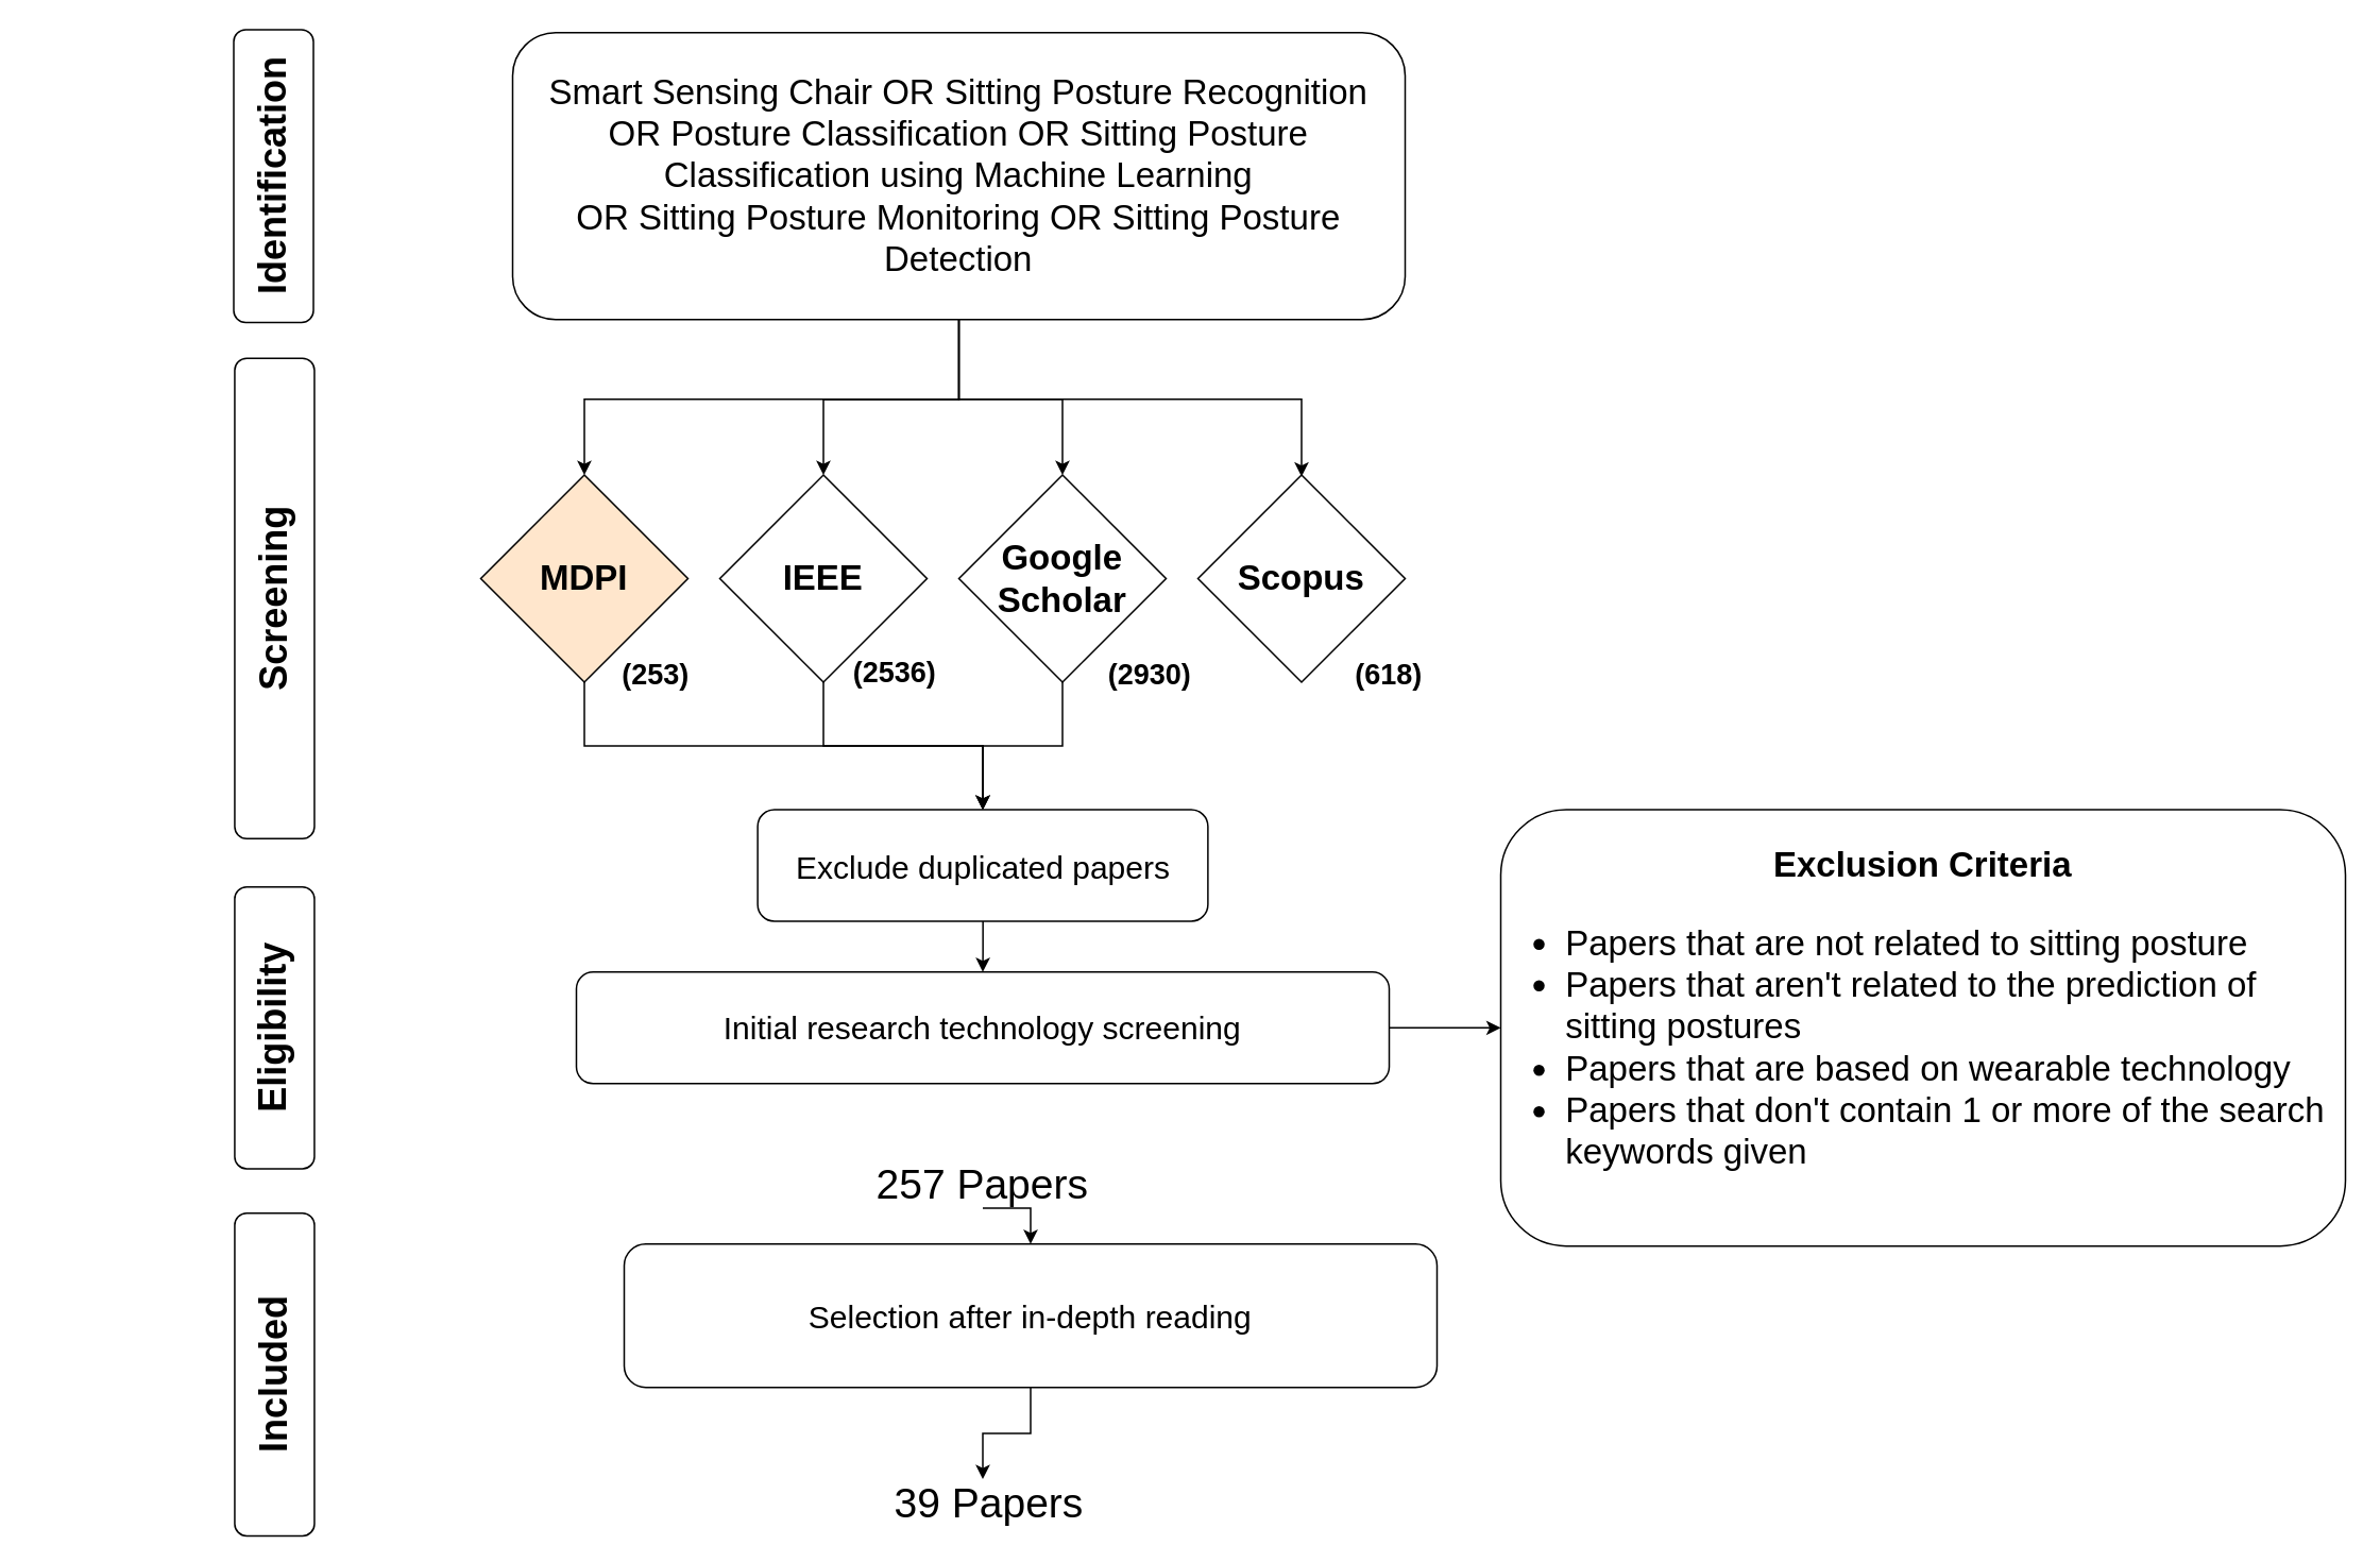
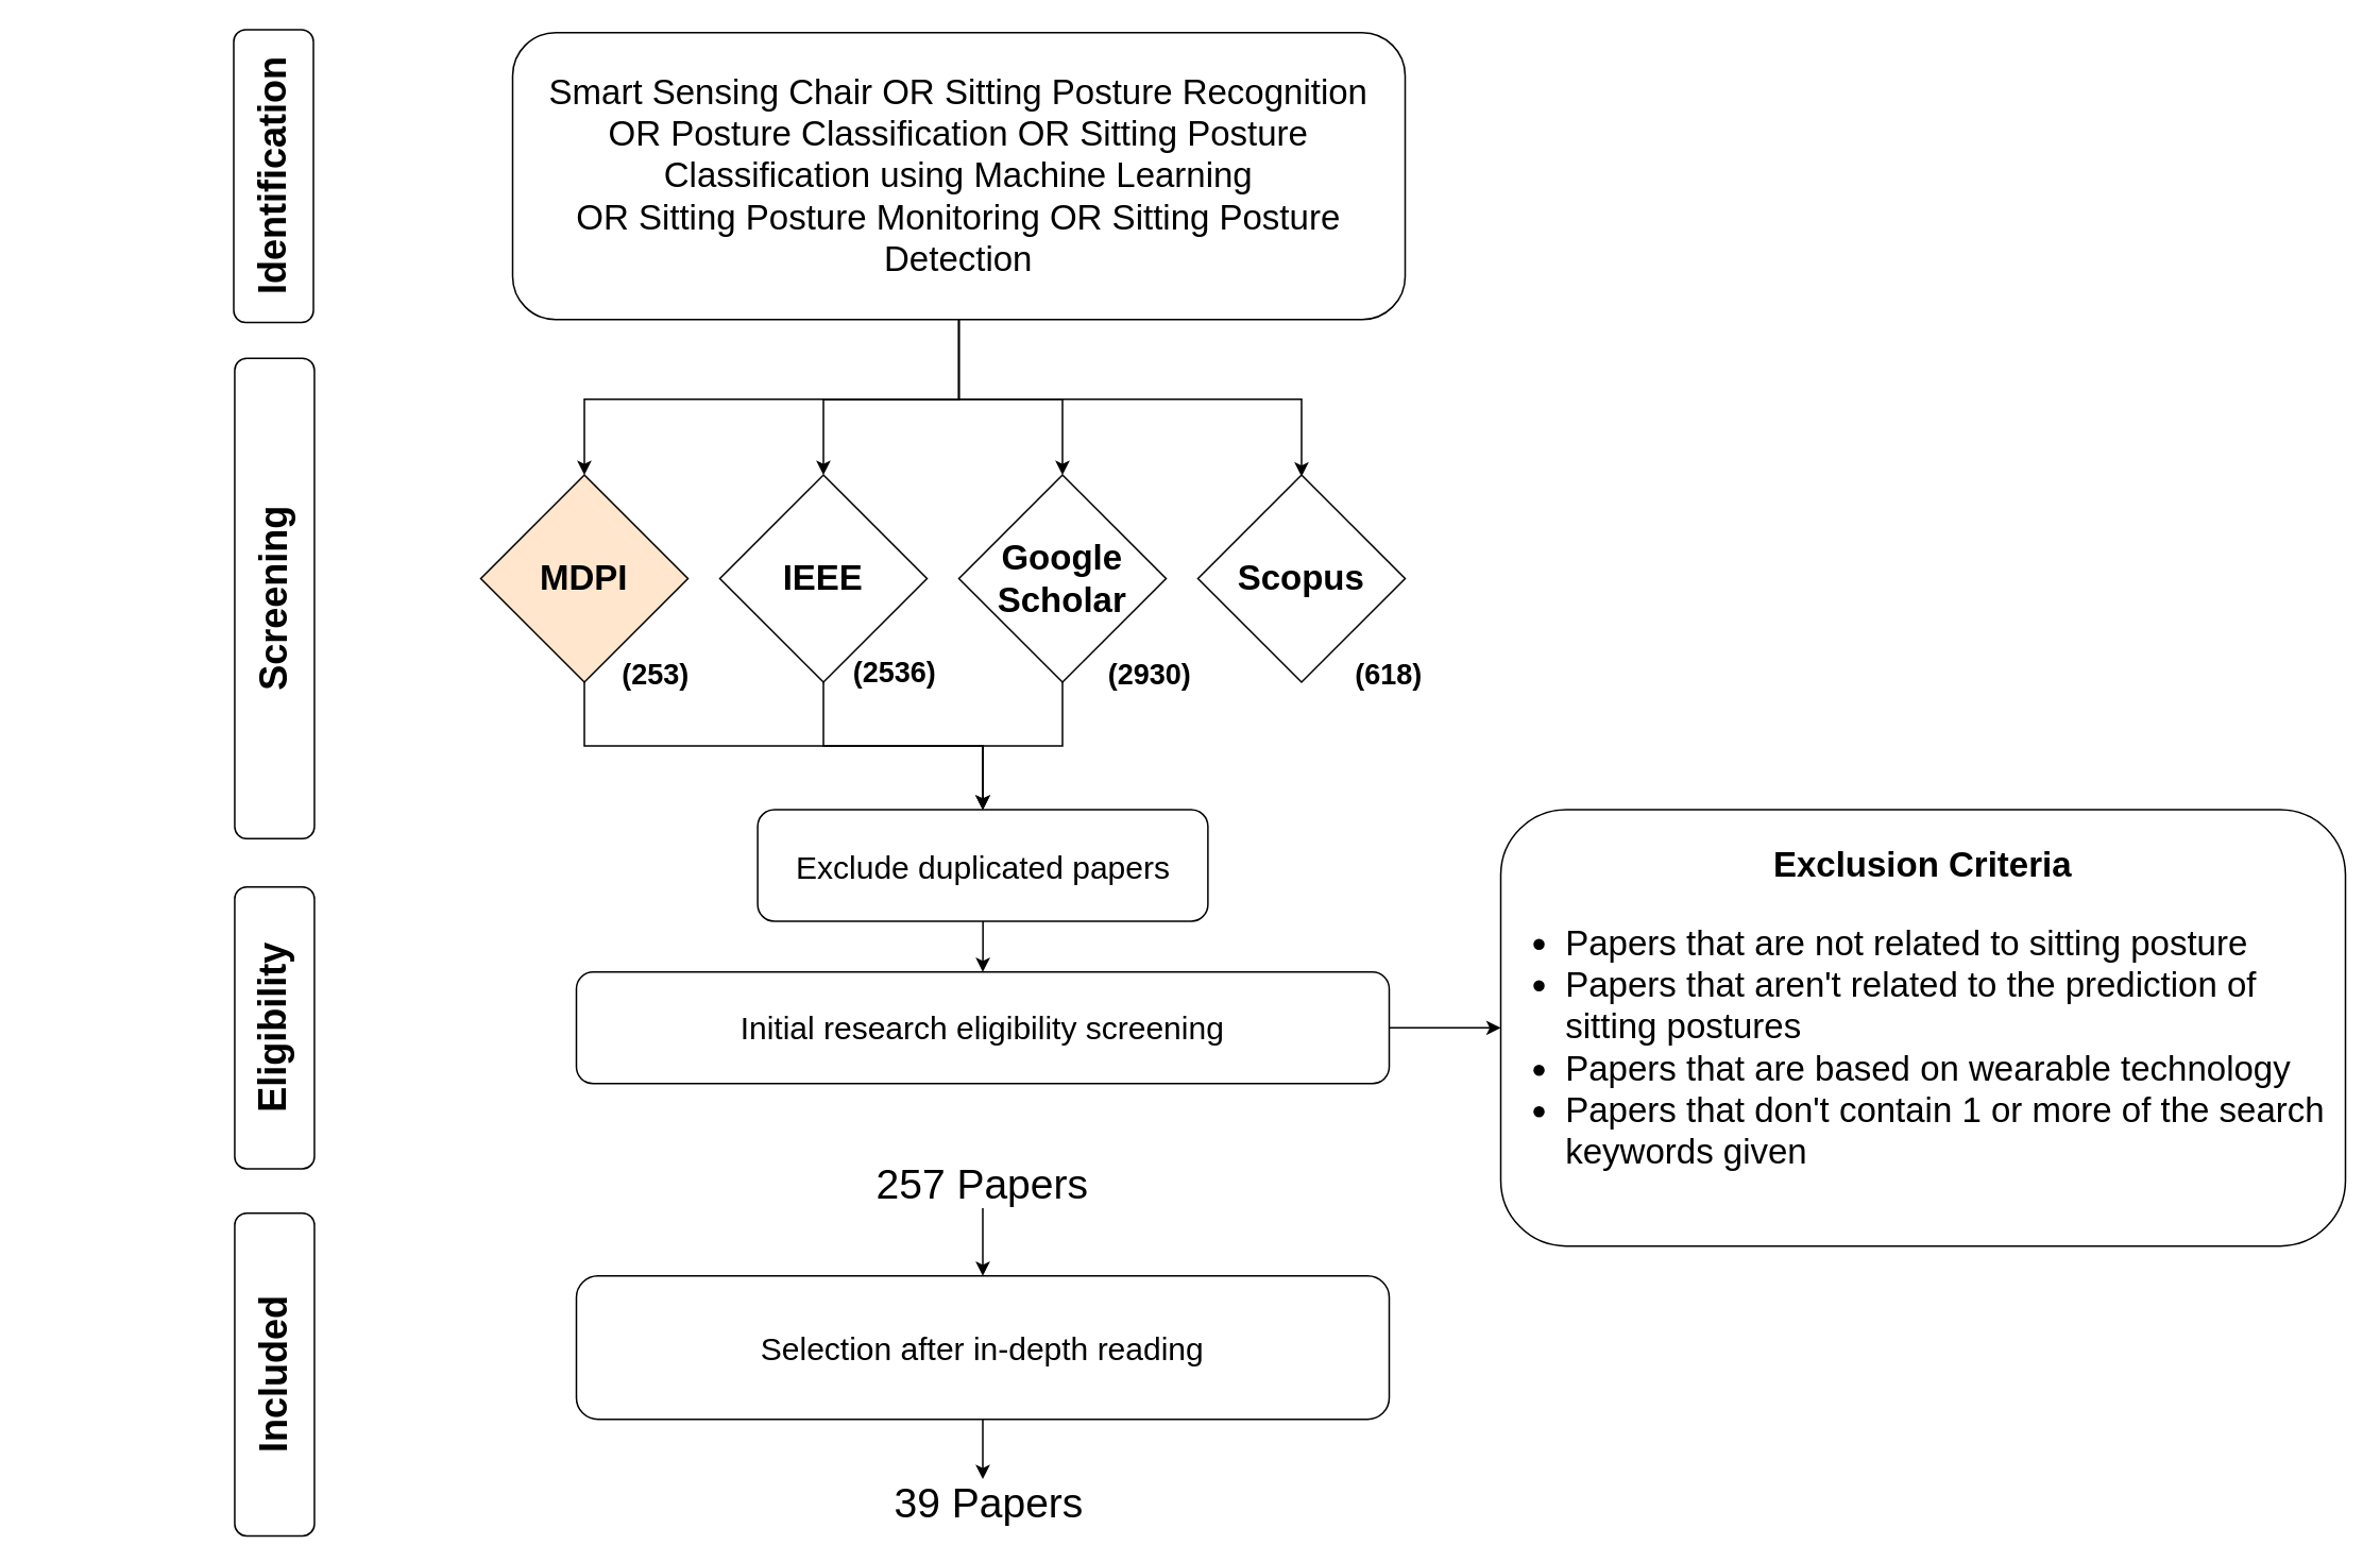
  <mxCell id="0" />
  <mxCell id="1" parent="0" />
  <mxCell id="2" value="&lt;font style=&quot;font-size: 24px;&quot;&gt;Identification&lt;/font&gt;" style="rounded=1;whiteSpace=wrap;html=1;rotation=-90;fontStyle=1" parent="1" vertex="1"><mxGeometry x="79.13" y="85" width="183.75" height="50" as="geometry" /></mxCell>
  <mxCell id="3" value="&lt;font style=&quot;font-size: 24px;&quot;&gt;Screening&lt;br&gt;&lt;/font&gt;" style="rounded=1;whiteSpace=wrap;html=1;rotation=-90;fontStyle=1" parent="1" vertex="1"><mxGeometry x="20.94" y="350" width="301.37" height="50" as="geometry" /></mxCell>
  <mxCell id="4" value="&lt;font style=&quot;font-size: 24px;&quot;&gt;Included&lt;br&gt;&lt;/font&gt;" style="rounded=1;whiteSpace=wrap;html=1;rotation=-90;fontStyle=1" parent="1" vertex="1"><mxGeometry x="70.38" y="836.88" width="202.5" height="50" as="geometry" /></mxCell>
  <mxCell id="5" style="edgeStyle=orthogonalEdgeStyle;rounded=0;orthogonalLoop=1;jettySize=auto;html=1;entryX=0.5;entryY=0;entryDx=0;entryDy=0;" parent="1" source="8" target="10" edge="1"><mxGeometry relative="1" as="geometry"><Array as="points"><mxPoint x="601" y="250" /><mxPoint x="366" y="250" /></Array></mxGeometry></mxCell>
  <mxCell id="6" style="edgeStyle=orthogonalEdgeStyle;rounded=0;orthogonalLoop=1;jettySize=auto;html=1;exitX=0.5;exitY=1;exitDx=0;exitDy=0;entryX=0.5;entryY=0;entryDx=0;entryDy=0;" parent="1" source="8" target="12" edge="1"><mxGeometry relative="1" as="geometry"><Array as="points"><mxPoint x="601" y="250" /><mxPoint x="516" y="250" /></Array></mxGeometry></mxCell>
  <mxCell id="7" style="edgeStyle=orthogonalEdgeStyle;rounded=0;orthogonalLoop=1;jettySize=auto;html=1;entryX=0.5;entryY=0;entryDx=0;entryDy=0;" edge="1" parent="1"><mxGeometry relative="1" as="geometry"><mxPoint x="521" y="250" as="sourcePoint" /><mxPoint x="816" y="298.5" as="targetPoint" /><Array as="points"><mxPoint x="516" y="250" /><mxPoint x="816" y="250" /></Array></mxGeometry></mxCell>
  <mxCell id="8" value="&lt;div style=&quot;font-size: 22px;&quot;&gt;&lt;font style=&quot;font-size: 22px;&quot;&gt;Smart Sensing Chair&lt;span style=&quot;background-color: initial; font-size: 22px;&quot;&gt;&lt;span style=&quot;white-space: pre; font-size: 22px;&quot;&gt;&amp;nbsp;OR &lt;/span&gt;&lt;/span&gt;&lt;span style=&quot;background-color: initial; font-size: 22px;&quot;&gt;Sitting Posture Recognition&lt;/span&gt;&lt;/font&gt;&lt;/div&gt;&lt;div style=&quot;font-size: 22px;&quot;&gt;&lt;font style=&quot;font-size: 22px;&quot;&gt;OR Posture Classification OR&amp;nbsp;&lt;span style=&quot;background-color: initial; font-size: 22px;&quot;&gt;Sitting Posture Classification using Machine Learning&lt;/span&gt;&lt;/font&gt;&lt;/div&gt;&lt;div style=&quot;font-size: 22px;&quot;&gt;&lt;font style=&quot;font-size: 22px;&quot;&gt;OR Sitting Posture Monitoring OR &lt;span style=&quot;background-color: initial; font-size: 22px;&quot;&gt;Sitting Posture Detection&lt;/span&gt;&lt;/font&gt;&lt;/div&gt;" style="rounded=1;whiteSpace=wrap;html=1;fontSize=22;fontStyle=0;verticalAlign=middle;" parent="1" vertex="1"><mxGeometry x="321" y="20" width="560" height="180" as="geometry" /></mxCell>
  <mxCell id="9" style="edgeStyle=orthogonalEdgeStyle;rounded=0;orthogonalLoop=1;jettySize=auto;html=1;exitX=0.5;exitY=1;exitDx=0;exitDy=0;entryX=0.5;entryY=0;entryDx=0;entryDy=0;" edge="1" parent="1" source="10" target="16"><mxGeometry relative="1" as="geometry" /></mxCell>
  <mxCell id="10" value="&lt;span style=&quot;font-size: 22px;&quot;&gt;&lt;font style=&quot;font-size: 22px;&quot;&gt;MDPI&lt;/font&gt;&lt;/span&gt;" style="rhombus;whiteSpace=wrap;html=1;fontStyle=1;fontSize=22;fillColor=#ffe6cc;" parent="1" vertex="1"><mxGeometry x="301" y="297.5" width="130" height="130" as="geometry" /></mxCell>
  <mxCell id="11" style="edgeStyle=orthogonalEdgeStyle;rounded=0;orthogonalLoop=1;jettySize=auto;html=1;entryX=0.5;entryY=0;entryDx=0;entryDy=0;" edge="1" parent="1" source="12" target="16"><mxGeometry relative="1" as="geometry" /></mxCell>
  <mxCell id="12" value="&lt;span style=&quot;font-size: 22px;&quot;&gt;&lt;font style=&quot;font-size: 22px;&quot;&gt;IEEE&lt;/font&gt;&lt;/span&gt;" style="rhombus;whiteSpace=wrap;html=1;fontStyle=1;fontSize=22;" parent="1" vertex="1"><mxGeometry x="451" y="297.5" width="130" height="130" as="geometry" /></mxCell>
  <mxCell id="13" style="edgeStyle=orthogonalEdgeStyle;rounded=0;orthogonalLoop=1;jettySize=auto;html=1;entryX=0.5;entryY=0;entryDx=0;entryDy=0;" edge="1" parent="1" source="14" target="16"><mxGeometry relative="1" as="geometry" /></mxCell>
  <mxCell id="14" value="&lt;span style=&quot;font-size: 22px;&quot;&gt;&lt;font style=&quot;font-size: 22px;&quot;&gt;Google Scholar&lt;/font&gt;&lt;/span&gt;" style="rhombus;whiteSpace=wrap;html=1;fontStyle=1;fontSize=22;" parent="1" vertex="1"><mxGeometry x="601" y="297.5" width="130" height="130" as="geometry" /></mxCell>
  <mxCell id="15" style="edgeStyle=orthogonalEdgeStyle;rounded=0;orthogonalLoop=1;jettySize=auto;html=1;entryX=0.5;entryY=0;entryDx=0;entryDy=0;" parent="1" source="16" target="20" edge="1"><mxGeometry relative="1" as="geometry" /></mxCell>
  <mxCell id="16" value="&lt;font style=&quot;font-size: 20px;&quot;&gt;Exclude duplicated papers&lt;/font&gt;" style="rounded=1;whiteSpace=wrap;html=1;fontSize=20;" parent="1" vertex="1"><mxGeometry x="474.75" y="507.5" width="282.5" height="70" as="geometry" /></mxCell>
  <mxCell id="17" style="edgeStyle=orthogonalEdgeStyle;rounded=0;orthogonalLoop=1;jettySize=auto;html=1;entryX=0.5;entryY=0;entryDx=0;entryDy=0;" parent="1" source="18" target="22" edge="1"><mxGeometry relative="1" as="geometry" /></mxCell>
- <mxCell id="18" value="&lt;font style=&quot;font-size: 20px;&quot;&gt;Selection after in-depth reading&lt;/font&gt;" style="rounded=1;whiteSpace=wrap;html=1;fontSize=20;" parent="1" vertex="1"><mxGeometry x="391" y="780" width="510" height="90" as="geometry" /></mxCell>
+ <mxCell id="18" value="&lt;font style=&quot;font-size: 20px;&quot;&gt;Selection after in-depth reading&lt;/font&gt;" style="rounded=1;whiteSpace=wrap;html=1;fontSize=20;" parent="1" vertex="1"><mxGeometry x="361" y="800" width="510" height="90" as="geometry" /></mxCell>
  <mxCell id="19" style="edgeStyle=orthogonalEdgeStyle;rounded=0;orthogonalLoop=1;jettySize=auto;html=1;exitX=1;exitY=0.5;exitDx=0;exitDy=0;entryX=0;entryY=0.5;entryDx=0;entryDy=0;" parent="1" source="20" target="21" edge="1"><mxGeometry relative="1" as="geometry" /></mxCell>
- <mxCell id="20" value="&lt;font style=&quot;font-size: 20px;&quot;&gt;Initial research technology screening&lt;/font&gt;" style="rounded=1;whiteSpace=wrap;html=1;fontSize=20;" parent="1" vertex="1"><mxGeometry x="361" y="609.37" width="510" height="70" as="geometry" /></mxCell>
+ <mxCell id="20" value="&lt;font style=&quot;font-size: 20px;&quot;&gt;Initial research eligibility screening&lt;/font&gt;" style="rounded=1;whiteSpace=wrap;html=1;fontSize=20;" parent="1" vertex="1"><mxGeometry x="361" y="609.37" width="510" height="70" as="geometry" /></mxCell>
  <mxCell id="21" value="&lt;font style=&quot;font-size: 22px;&quot;&gt;&lt;b style=&quot;font-size: 22px;&quot;&gt;Exclusion Criteria&lt;br style=&quot;font-size: 22px;&quot;&gt;&lt;/b&gt;&lt;ul style=&quot;font-size: 22px;&quot;&gt;&lt;li style=&quot;text-align: left; font-size: 22px;&quot;&gt;&lt;font style=&quot;font-size: 22px;&quot;&gt;&lt;span style=&quot;background-color: initial; font-size: 22px;&quot;&gt;Papers that are not related to sitting posture&lt;br style=&quot;font-size: 22px;&quot;&gt;&lt;/span&gt;&lt;/font&gt;&lt;/li&gt;&lt;li style=&quot;text-align: left; font-size: 22px;&quot;&gt;&lt;span style=&quot;background-color: initial; font-size: 22px;&quot;&gt;Papers that aren't related to the prediction of sitting postures&lt;/span&gt;&lt;/li&gt;&lt;li style=&quot;text-align: left; font-size: 22px;&quot;&gt;&lt;font style=&quot;font-size: 22px;&quot;&gt;&lt;span style=&quot;background-color: initial; font-size: 22px;&quot;&gt;Papers that are based on wearable technology&lt;/span&gt;&lt;/font&gt;&lt;/li&gt;&lt;li style=&quot;text-align: left; font-size: 22px;&quot;&gt;&lt;font style=&quot;font-size: 22px;&quot;&gt;&lt;span style=&quot;background-color: initial; font-size: 22px;&quot;&gt;Papers that don't contain 1 or more of the search keywords given&lt;/span&gt;&lt;/font&gt;&amp;nbsp;&lt;/li&gt;&lt;/ul&gt;&lt;/font&gt;" style="rounded=1;whiteSpace=wrap;html=1;align=center;fontSize=22;" parent="1" vertex="1"><mxGeometry x="941" y="507.5" width="530" height="273.75" as="geometry" /></mxCell>
  <mxCell id="22" value="&lt;font style=&quot;font-size: 26px;&quot;&gt;&amp;nbsp;39 Papers&lt;/font&gt;" style="text;html=1;strokeColor=none;fillColor=none;align=center;verticalAlign=middle;whiteSpace=wrap;rounded=0;" parent="1" vertex="1"><mxGeometry x="518.5" y="927.5" width="195" height="30" as="geometry" /></mxCell>
  <mxCell id="23" value="&lt;font size=&quot;1&quot; style=&quot;&quot;&gt;&lt;b style=&quot;font-size: 18px;&quot;&gt;(253)&lt;/b&gt;&lt;/font&gt;" style="text;html=1;strokeColor=none;fillColor=none;align=center;verticalAlign=middle;whiteSpace=wrap;rounded=0;" parent="1" vertex="1"><mxGeometry x="381" y="407.5" width="60" height="30" as="geometry" /></mxCell>
  <mxCell id="24" value="&lt;font size=&quot;1&quot; style=&quot;&quot;&gt;&lt;b style=&quot;font-size: 18px;&quot;&gt;(2536)&lt;/b&gt;&lt;/font&gt;" style="text;html=1;strokeColor=none;fillColor=none;align=center;verticalAlign=middle;whiteSpace=wrap;rounded=0;" parent="1" vertex="1"><mxGeometry x="531" y="406.5" width="60" height="30" as="geometry" /></mxCell>
  <mxCell id="25" value="&lt;font size=&quot;1&quot; style=&quot;&quot;&gt;&lt;b style=&quot;font-size: 18px;&quot;&gt;(2930)&lt;/b&gt;&lt;/font&gt;" style="text;html=1;strokeColor=none;fillColor=none;align=center;verticalAlign=middle;whiteSpace=wrap;rounded=0;" parent="1" vertex="1"><mxGeometry x="691" y="407.5" width="60" height="30" as="geometry" /></mxCell>
  <mxCell id="26" style="edgeStyle=orthogonalEdgeStyle;rounded=0;orthogonalLoop=1;jettySize=auto;html=1;exitX=0.5;exitY=1;exitDx=0;exitDy=0;entryX=0.5;entryY=0;entryDx=0;entryDy=0;" parent="1" source="27" target="18" edge="1"><mxGeometry relative="1" as="geometry" /></mxCell>
  <mxCell id="27" value="&lt;font style=&quot;font-size: 26px;&quot;&gt;257 Papers&lt;/font&gt;" style="text;html=1;strokeColor=none;fillColor=none;align=center;verticalAlign=middle;whiteSpace=wrap;rounded=0;" parent="1" vertex="1"><mxGeometry x="541" y="727.5" width="150" height="30" as="geometry" /></mxCell>
  <mxCell id="28" value="&lt;font style=&quot;font-size: 24px;&quot;&gt;Eligibility&lt;br&gt;&lt;/font&gt;" style="rounded=1;whiteSpace=wrap;html=1;rotation=-90;fontStyle=1" parent="1" vertex="1"><mxGeometry x="83.21" y="619.37" width="176.82" height="50" as="geometry" /></mxCell>
  <mxCell id="29" value="&lt;span style=&quot;font-size: 22px;&quot;&gt;&lt;font style=&quot;font-size: 22px;&quot;&gt;Scopus&lt;/font&gt;&lt;/span&gt;" style="rhombus;whiteSpace=wrap;html=1;fontStyle=1;fontSize=22;" vertex="1" parent="1"><mxGeometry x="751" y="297.5" width="130" height="130" as="geometry" /></mxCell>
  <mxCell id="30" value="&lt;font size=&quot;1&quot; style=&quot;&quot;&gt;&lt;b style=&quot;font-size: 18px;&quot;&gt;(618)&lt;/b&gt;&lt;/font&gt;" style="text;html=1;strokeColor=none;fillColor=none;align=center;verticalAlign=middle;whiteSpace=wrap;rounded=0;" vertex="1" parent="1"><mxGeometry x="841" y="407.5" width="60" height="30" as="geometry" /></mxCell>
  <mxCell id="31" style="edgeStyle=orthogonalEdgeStyle;rounded=0;orthogonalLoop=1;jettySize=auto;html=1;entryX=0.5;entryY=0;entryDx=0;entryDy=0;" edge="1" parent="1" target="14"><mxGeometry relative="1" as="geometry"><mxPoint x="601" y="200" as="sourcePoint" /><mxPoint x="526" y="308" as="targetPoint" /><Array as="points"><mxPoint x="601" y="210" /><mxPoint x="601" y="250" /><mxPoint x="666" y="250" /></Array></mxGeometry></mxCell>
